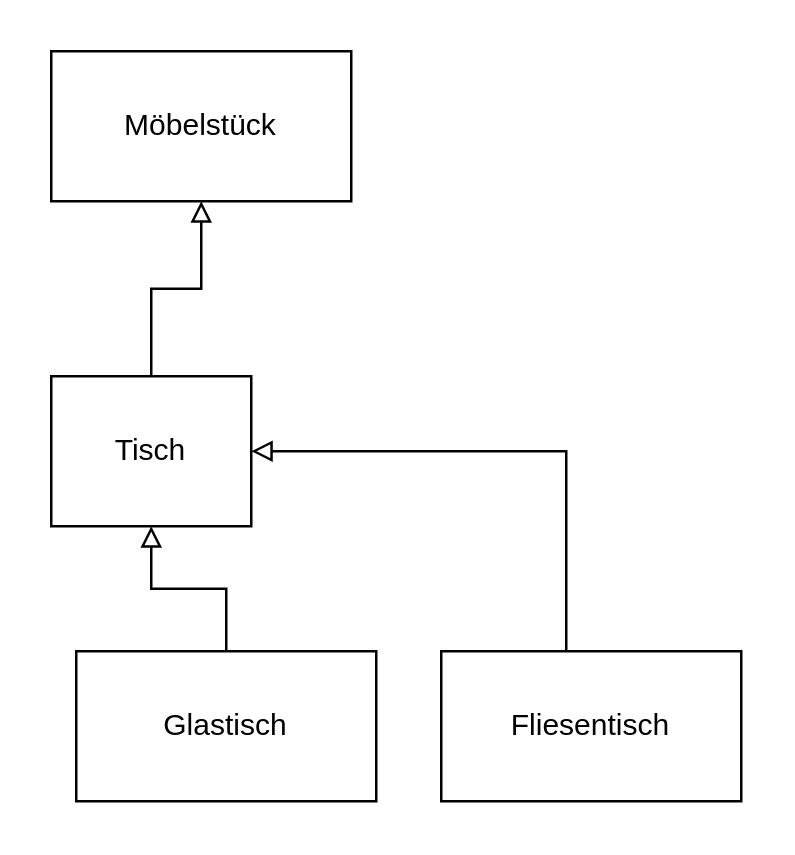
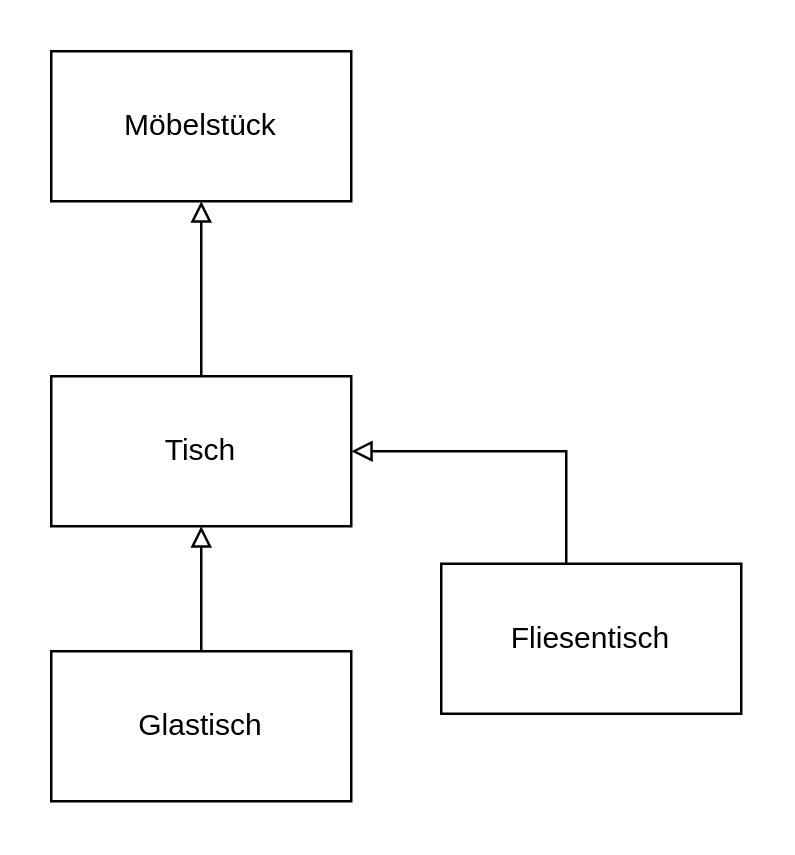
  <mxCell id="0" />
  <mxCell id="1" parent="0" />
  <mxCell id="2" value="Möbelstück" style="rounded=0;whiteSpace=wrap;html=1;" vertex="1" parent="1"><mxGeometry x="20" y="20" width="120" height="60" as="geometry" /></mxCell>
  <mxCell id="3" style="edgeStyle=orthogonalEdgeStyle;rounded=0;orthogonalLoop=1;jettySize=auto;html=1;entryX=0.5;entryY=1;entryDx=0;entryDy=0;endArrow=block;endFill=0;" edge="1" parent="1" source="4" target="2"><mxGeometry relative="1" as="geometry" /></mxCell>
- <mxCell id="4" value="Tisch" style="rounded=0;whiteSpace=wrap;html=1;" vertex="1" parent="1"><mxGeometry x="20" y="150" width="80" height="60" as="geometry" /></mxCell>
+ <mxCell id="4" value="Tisch" style="rounded=0;whiteSpace=wrap;html=1;" vertex="1" parent="1"><mxGeometry x="20" y="150" width="120" height="60" as="geometry" /></mxCell>
  <mxCell id="5" style="edgeStyle=orthogonalEdgeStyle;rounded=0;orthogonalLoop=1;jettySize=auto;html=1;entryX=0.5;entryY=1;entryDx=0;entryDy=0;endArrow=block;endFill=0;" edge="1" parent="1" source="6" target="4"><mxGeometry relative="1" as="geometry" /></mxCell>
- <mxCell id="6" value="Glastisch" style="rounded=0;whiteSpace=wrap;html=1;" vertex="1" parent="1"><mxGeometry x="30" y="260" width="120" height="60" as="geometry" /></mxCell>
+ <mxCell id="6" value="Glastisch" style="rounded=0;whiteSpace=wrap;html=1;" vertex="1" parent="1"><mxGeometry x="20" y="260" width="120" height="60" as="geometry" /></mxCell>
  <mxCell id="7" style="edgeStyle=orthogonalEdgeStyle;rounded=0;orthogonalLoop=1;jettySize=auto;html=1;entryX=1;entryY=0.5;entryDx=0;entryDy=0;endArrow=block;endFill=0;" edge="1" parent="1" source="8" target="4"><mxGeometry relative="1" as="geometry"><Array as="points"><mxPoint x="226" y="180" /></Array></mxGeometry></mxCell>
- <mxCell id="8" value="Fliesentisch" style="rounded=0;whiteSpace=wrap;html=1;" vertex="1" parent="1"><mxGeometry x="176" y="260" width="120" height="60" as="geometry" /></mxCell>
+ <mxCell id="8" value="Fliesentisch" style="rounded=0;whiteSpace=wrap;html=1;" vertex="1" parent="1"><mxGeometry x="176" y="225" width="120" height="60" as="geometry" /></mxCell>
